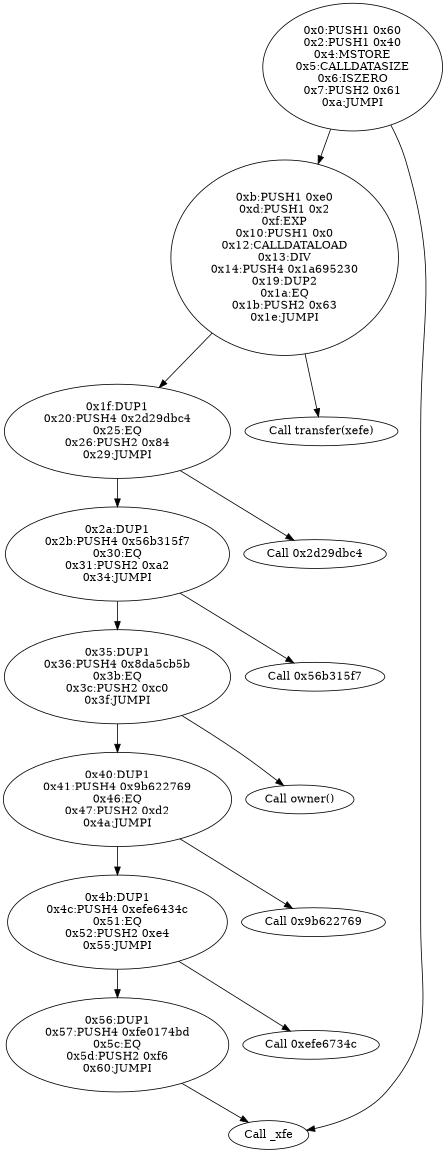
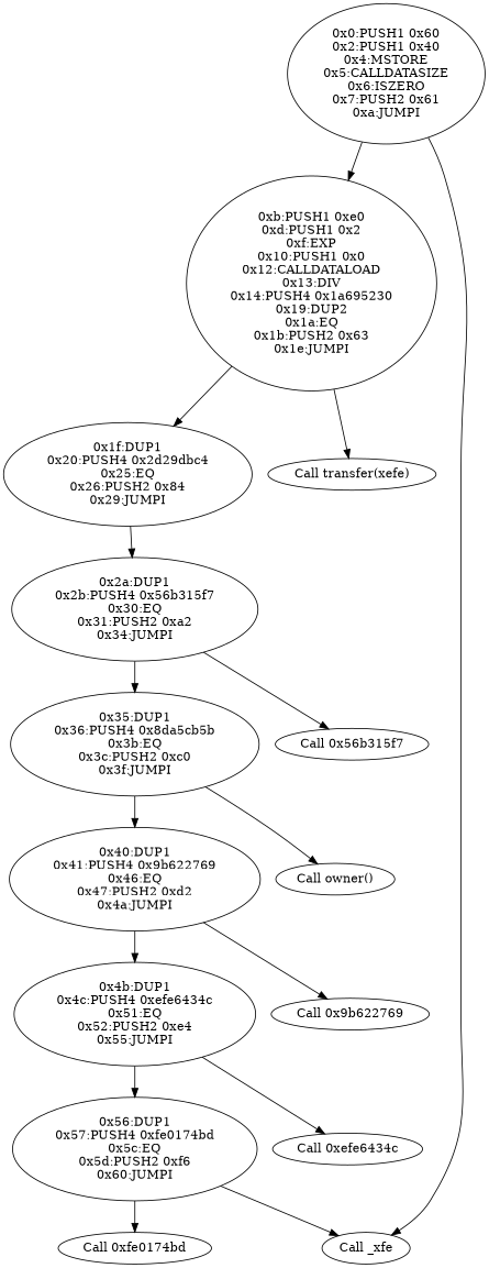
  digraph {
    n1 [label="0x0:PUSH1 0x60\n0x2:PUSH1 0x40\n0x4:MSTORE\n0x5:CALLDATASIZE\n0x6:ISZERO\n0x7:PUSH2 0x61\n0xa:JUMPI"]
    n2 [label="0xb:PUSH1 0xe0\n0xd:PUSH1 0x2\n0xf:EXP\n0x10:PUSH1 0x0\n0x12:CALLDATALOAD\n0x13:DIV\n0x14:PUSH4 0x1a695230\n0x19:DUP2\n0x1a:EQ\n0x1b:PUSH2 0x63\n0x1e:JUMPI"]
    n3 [label="Call _xfe"]
    n4 [label="0x1f:DUP1\n0x20:PUSH4 0x2d29dbc4\n0x25:EQ\n0x26:PUSH2 0x84\n0x29:JUMPI"]
    n5 [label="Call transfer(xefe)"]
    n6 [label="0x2a:DUP1\n0x2b:PUSH4 0x56b315f7\n0x30:EQ\n0x31:PUSH2 0xa2\n0x34:JUMPI"]
-   n7 [label="Call 0x2d29dbc4"]
    n8 [label="0x35:DUP1\n0x36:PUSH4 0x8da5cb5b\n0x3b:EQ\n0x3c:PUSH2 0xc0\n0x3f:JUMPI"]
    n9 [label="Call 0x56b315f7"]
    n10 [label="0x40:DUP1\n0x41:PUSH4 0x9b622769\n0x46:EQ\n0x47:PUSH2 0xd2\n0x4a:JUMPI"]
    n11 [label="Call owner()"]
    n12 [label="0x4b:DUP1\n0x4c:PUSH4 0xefe6434c\n0x51:EQ\n0x52:PUSH2 0xe4\n0x55:JUMPI"]
    n13 [label="Call 0x9b622769"]
    n14 [label="0x56:DUP1\n0x57:PUSH4 0xfe0174bd\n0x5c:EQ\n0x5d:PUSH2 0xf6\n0x60:JUMPI"]
-   n15 [label="Call 0xefe6734c"]
+   n15 [label="Call 0xefe6434c"]
+   n16 [label="Call 0xfe0174bd"]
    n1 -> n2
    n1 -> n3
    n2 -> n4
    n2 -> n5
    n4 -> n6
-   n4 -> n7
    n6 -> n8
    n6 -> n9
    n8 -> n10
    n8 -> n11
    n10 -> n12
    n10 -> n13
    n12 -> n14
    n12 -> n15
    n14 -> n3
+   n14 -> n16
  }
